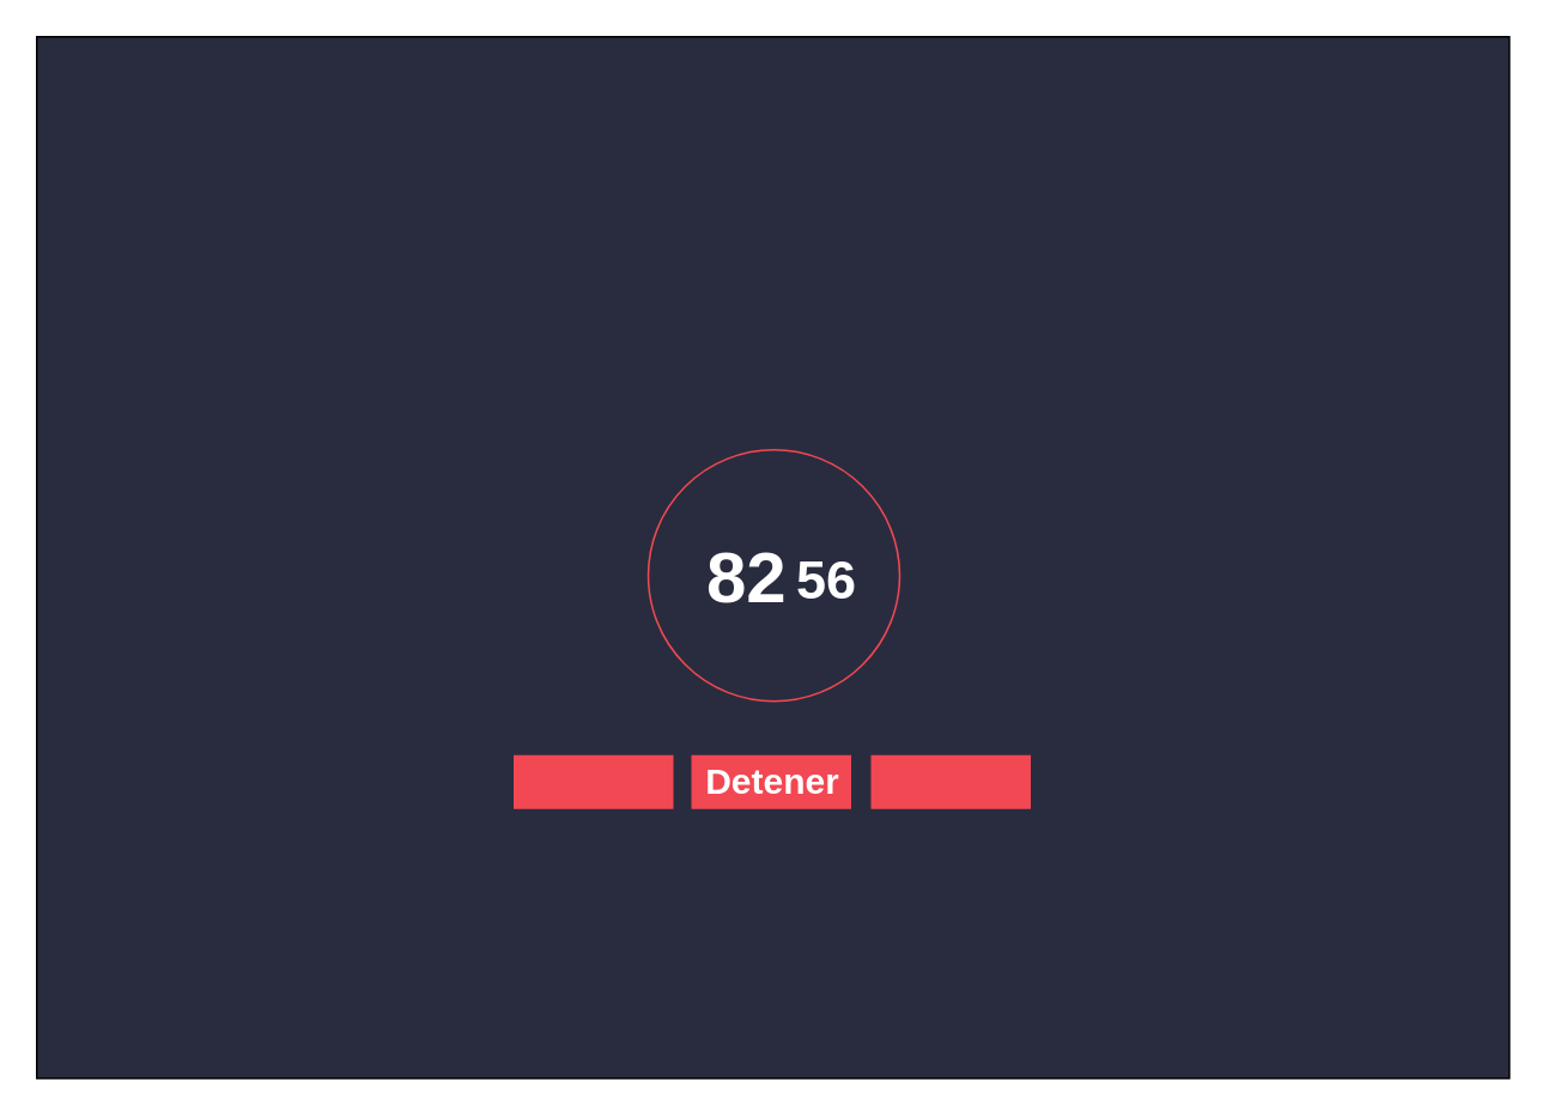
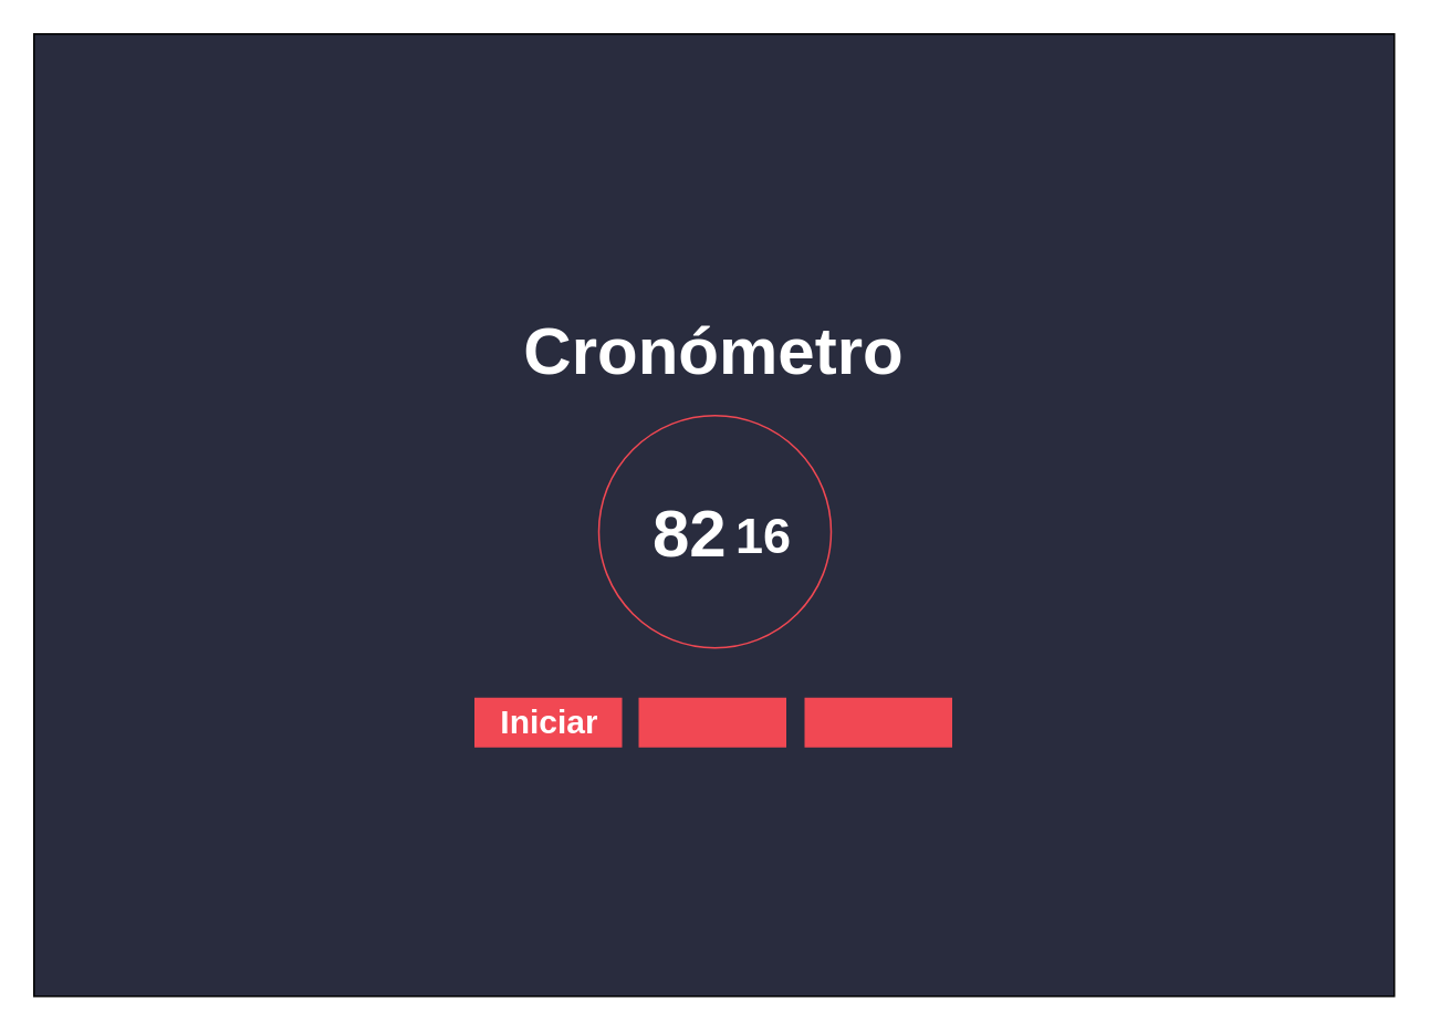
  <mxCell id="0" />
  <mxCell id="1" parent="0" />
  <mxCell id="2" value="" style="rounded=0;whiteSpace=wrap;html=1;fillColor=#292C3E;" vertex="1" parent="1"><mxGeometry x="20" width="820" height="580" as="geometry" y="20" /></mxCell>
+ <mxCell id="3" value="&lt;h1 style=&quot;font-size: 40px;&quot;&gt;Cronómetro&lt;/h1&gt;" style="text;html=1;strokeColor=none;fillColor=none;spacing=5;spacingTop=-20;whiteSpace=wrap;overflow=hidden;rounded=0;align=center;fontStyle=1;fontColor=#FFFFFF;fontSize=40;fontFamily=Helvetica;" vertex="1" parent="1"><mxGeometry x="296.5" y="170" width="266" height="80" as="geometry" /></mxCell>
  <mxCell id="4" value="&lt;h1 style=&quot;font-size: 40px;&quot;&gt;82&lt;/h1&gt;" style="text;html=1;strokeColor=none;fillColor=none;spacing=5;spacingTop=-20;whiteSpace=wrap;overflow=hidden;rounded=0;align=center;fontStyle=1;fontColor=#FFFFFF;fontSize=40;fontFamily=Helvetica;" vertex="1" parent="1"><mxGeometry x="376" y="280" width="79" height="80" as="geometry" /></mxCell>
- <mxCell id="5" value="&lt;h1 style=&quot;font-size: 30px;&quot;&gt;56&lt;/h1&gt;" style="text;html=1;strokeColor=none;fillColor=none;spacing=5;spacingTop=-20;whiteSpace=wrap;overflow=hidden;rounded=0;align=center;fontStyle=1;fontColor=#FFFFFF;fontSize=30;fontFamily=Helvetica;" vertex="1" parent="1"><mxGeometry x="435" y="295" width="50" height="50" as="geometry" /></mxCell>
+ <mxCell id="5" value="&lt;h1 style=&quot;font-size: 30px;&quot;&gt;16&lt;/h1&gt;" style="text;html=1;strokeColor=none;fillColor=none;spacing=5;spacingTop=-20;whiteSpace=wrap;overflow=hidden;rounded=0;align=center;fontStyle=1;fontColor=#FFFFFF;fontSize=30;fontFamily=Helvetica;" vertex="1" parent="1"><mxGeometry x="435" y="295" width="50" height="50" as="geometry" /></mxCell>
  <mxCell id="6" value="" style="ellipse;whiteSpace=wrap;html=1;aspect=fixed;fillColor=none;strokeColor=#F14853;" vertex="1" parent="1"><mxGeometry x="360.5" y="250" width="140" height="140" as="geometry" /></mxCell>
  <mxCell id="7" value="" style="group" vertex="1" connectable="0" parent="1"><mxGeometry x="285.5" y="420" width="90" height="30" as="geometry" /></mxCell>
  <mxCell id="8" value="" style="rounded=0;whiteSpace=wrap;html=1;fillColor=#F14853;strokeColor=none;" vertex="1" parent="7"><mxGeometry width="89" height="30" as="geometry" /></mxCell>
+ <mxCell id="9" value="&lt;h1 style=&quot;font-size: 20px;&quot;&gt;&lt;font color=&quot;#ffffff&quot; style=&quot;font-size: 20px;&quot;&gt;Iniciar&lt;/font&gt;&lt;/h1&gt;" style="text;html=1;strokeColor=none;fillColor=none;spacing=5;spacingTop=-20;whiteSpace=wrap;overflow=hidden;rounded=0;align=center;fontSize=20;" vertex="1" parent="7"><mxGeometry width="90" height="30" as="geometry" /></mxCell>
  <mxCell id="10" value="" style="group" vertex="1" connectable="0" parent="1"><mxGeometry x="384.5" y="420" width="90" height="30" as="geometry" /></mxCell>
  <mxCell id="11" value="" style="rounded=0;whiteSpace=wrap;html=1;fillColor=#F14853;strokeColor=none;" vertex="1" parent="10"><mxGeometry width="89" height="30" as="geometry" /></mxCell>
- <mxCell id="12" value="&lt;h1 style=&quot;font-size: 20px;&quot;&gt;&lt;font color=&quot;#ffffff&quot; style=&quot;font-size: 20px;&quot;&gt;Detener&lt;/font&gt;&lt;/h1&gt;" style="text;html=1;strokeColor=none;fillColor=none;spacing=5;spacingTop=-20;whiteSpace=wrap;overflow=hidden;rounded=0;align=center;fontSize=20;" vertex="1" parent="10"><mxGeometry width="90" height="30" as="geometry" /></mxCell>
  <mxCell id="13" value="" style="group" vertex="1" connectable="0" parent="1"><mxGeometry x="484.5" y="420" width="90" height="30" as="geometry" /></mxCell>
  <mxCell id="14" value="" style="rounded=0;whiteSpace=wrap;html=1;fillColor=#F14853;strokeColor=none;" vertex="1" parent="13"><mxGeometry width="89" height="30" as="geometry" /></mxCell>
